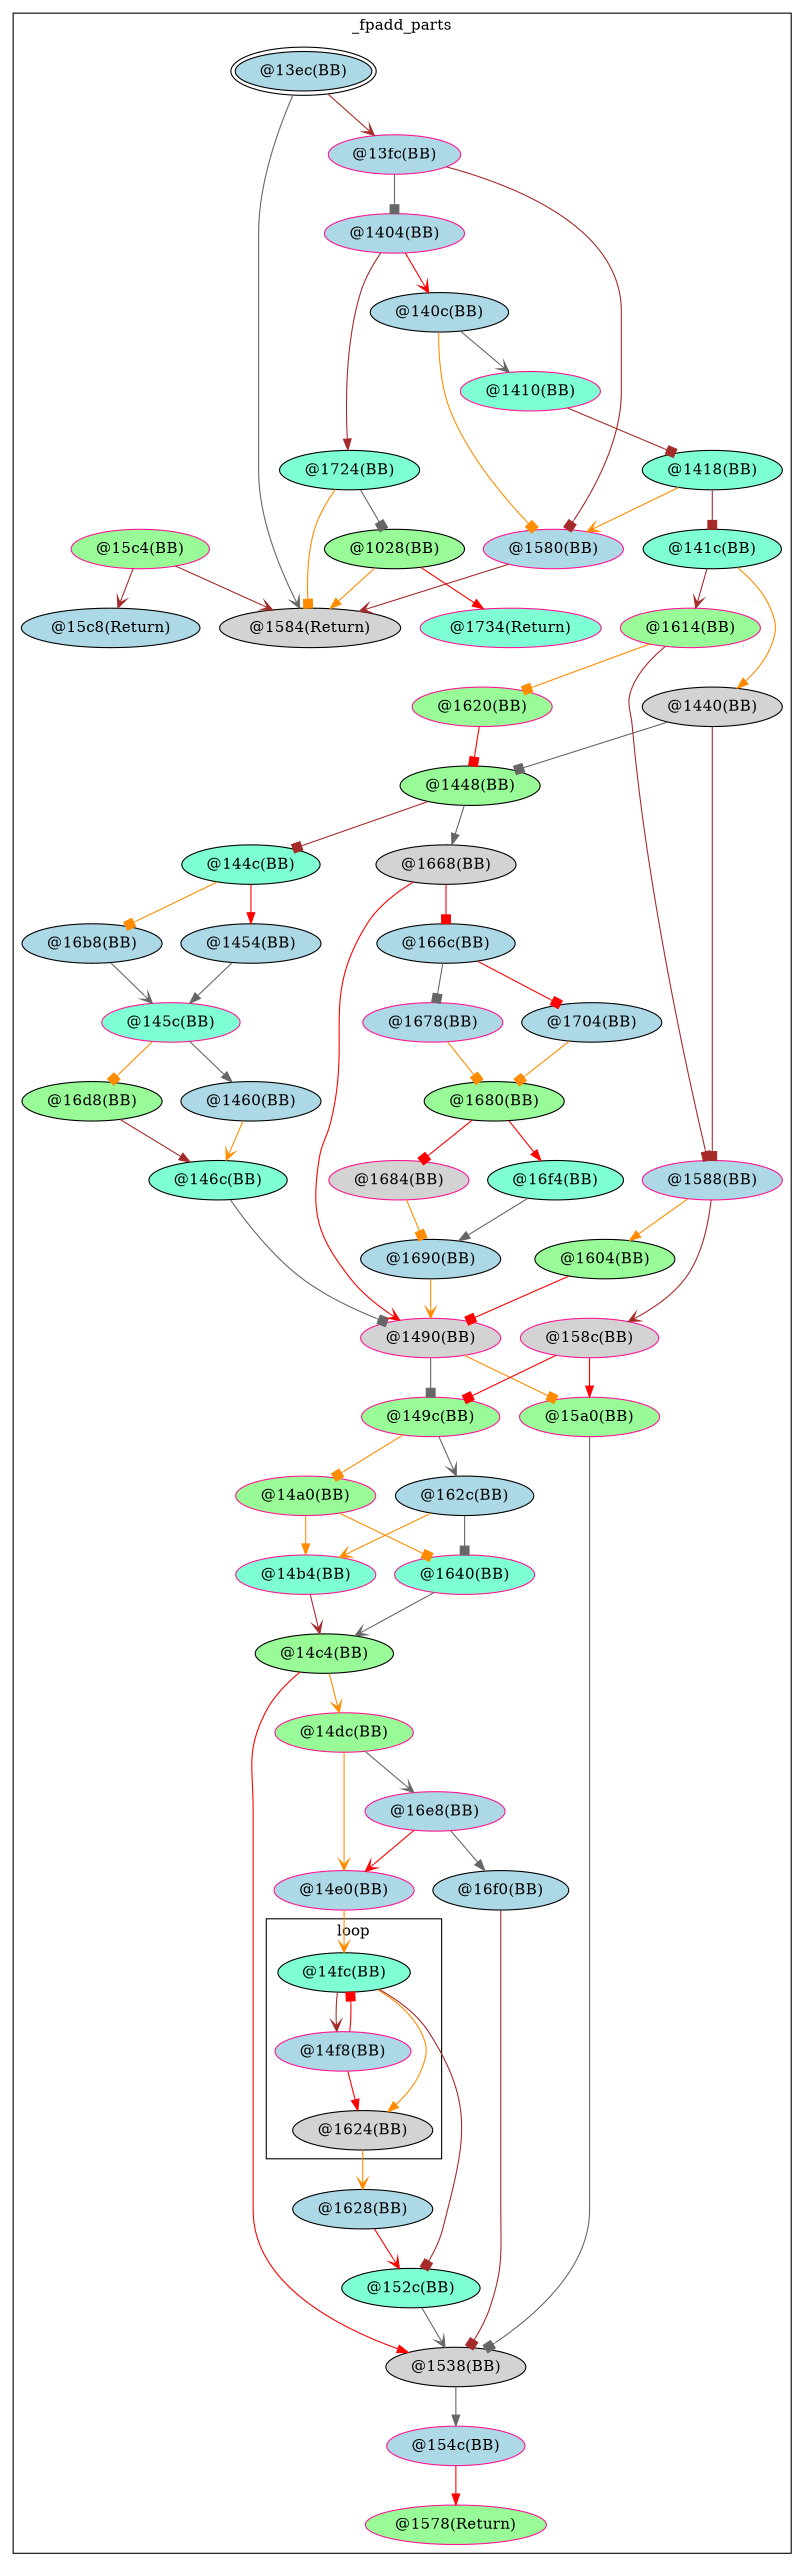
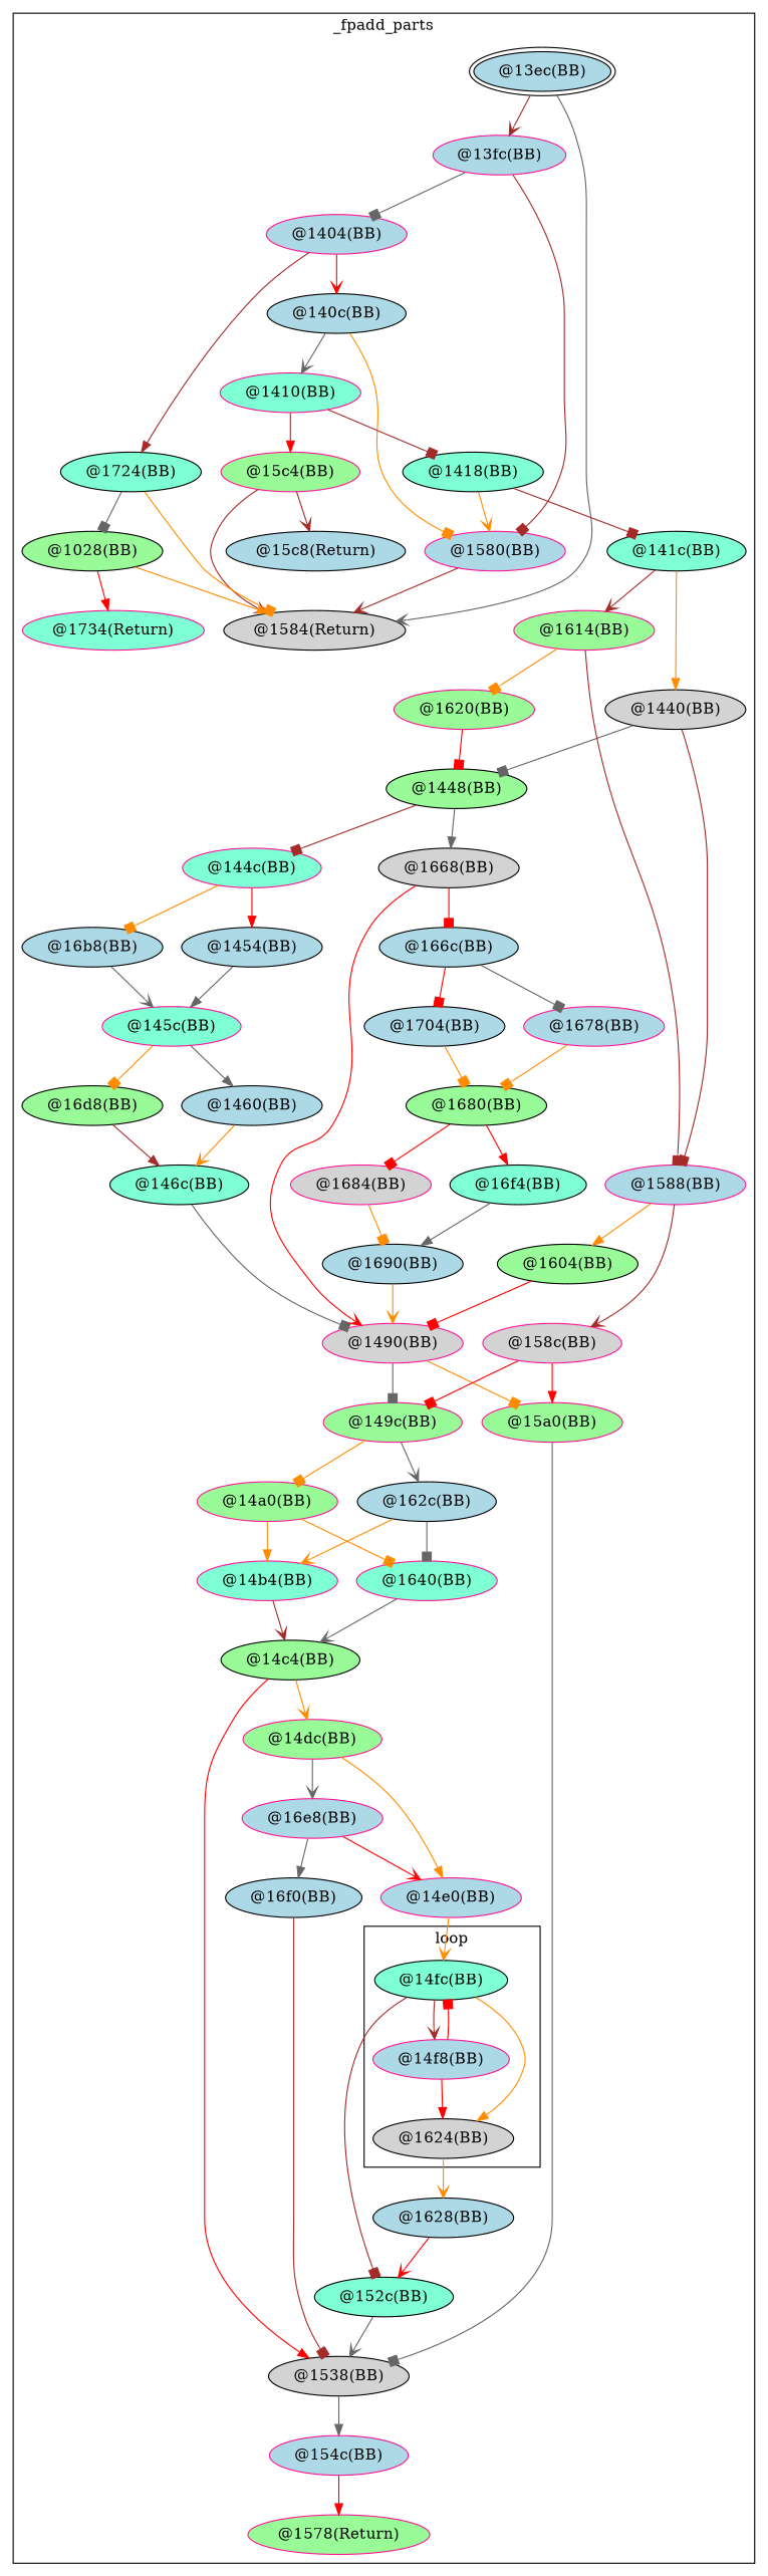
  digraph {
    node [color=black fillcolor=lightblue style=filled]
    edge [arrowhead=box color=darkorange]
    n1 [fillcolor=aquamarine label="@14fc(BB)"]
    n2 [color=deeppink label="@14f8(BB)"]
    n3 [fillcolor=lightgrey label="@1624(BB)"]
    n4 [label="@13ec(BB)" peripheries=2]
    n5 [color=deeppink label="@13fc(BB)"]
    n6 [color=deeppink label="@1404(BB)"]
    n7 [label="@140c(BB)"]
    n8 [color=deeppink fillcolor=aquamarine label="@1410(BB)"]
    n9 [fillcolor=aquamarine label="@1418(BB)"]
    n10 [fillcolor=aquamarine label="@141c(BB)"]
    n11 [fillcolor=lightgrey label="@1440(BB)"]
    n12 [fillcolor=palegreen label="@1448(BB)"]
-   n13 [fillcolor=aquamarine label="@144c(BB)"]
+   n13 [color=deeppink fillcolor=aquamarine label="@144c(BB)"]
    n14 [label="@1454(BB)"]
    n15 [color=deeppink fillcolor=aquamarine label="@145c(BB)"]
    n16 [label="@1460(BB)"]
    n17 [fillcolor=aquamarine label="@146c(BB)"]
    n18 [color=deeppink fillcolor=lightgrey label="@1490(BB)"]
    n19 [color=deeppink fillcolor=palegreen label="@149c(BB)"]
    n20 [color=deeppink fillcolor=palegreen label="@14a0(BB)"]
    n21 [color=deeppink fillcolor=aquamarine label="@14b4(BB)"]
    n22 [fillcolor=palegreen label="@14c4(BB)"]
    n23 [color=deeppink fillcolor=palegreen label="@14dc(BB)"]
    n24 [color=deeppink label="@14e0(BB)"]
    n25 [fillcolor=aquamarine label="@152c(BB)"]
    n26 [fillcolor=lightgrey label="@1538(BB)"]
    n27 [color=deeppink label="@154c(BB)"]
    n28 [color=deeppink fillcolor=palegreen label="@1578(Return)"]
    n29 [color=deeppink label="@1580(BB)"]
    n30 [fillcolor=lightgrey label="@1584(Return)"]
    n31 [color=deeppink label="@1588(BB)"]
    n32 [color=deeppink fillcolor=lightgrey label="@158c(BB)"]
    n33 [color=deeppink fillcolor=palegreen label="@15a0(BB)"]
    n34 [color=deeppink fillcolor=palegreen label="@15c4(BB)"]
    n35 [label="@15c8(Return)"]
    n36 [fillcolor=palegreen label="@1604(BB)"]
    n37 [color=deeppink fillcolor=palegreen label="@1614(BB)"]
    n38 [color=deeppink fillcolor=palegreen label="@1620(BB)"]
    n39 [label="@1628(BB)"]
    n40 [label="@162c(BB)"]
    n41 [color=deeppink fillcolor=aquamarine label="@1640(BB)"]
    n42 [fillcolor=lightgrey label="@1668(BB)"]
    n43 [label="@166c(BB)"]
    n44 [color=deeppink label="@1678(BB)"]
    n45 [fillcolor=palegreen label="@1680(BB)"]
    n46 [color=deeppink fillcolor=lightgrey label="@1684(BB)"]
    n47 [label="@1690(BB)"]
    n48 [label="@16b8(BB)"]
    n49 [fillcolor=palegreen label="@16d8(BB)"]
    n50 [color=deeppink label="@16e8(BB)"]
    n51 [label="@16f0(BB)"]
    n52 [fillcolor=aquamarine label="@16f4(BB)"]
    n53 [label="@1704(BB)"]
    n54 [fillcolor=aquamarine label="@1724(BB)"]
    n55 [fillcolor=palegreen label="@1028(BB)"]
    n56 [color=deeppink fillcolor=aquamarine label="@1734(Return)"]
    subgraph cluster_1 {
      label=_fpadd_parts
      n4
      n5
      n6
      n7
      n8
      n9
      n10
      n11
      n12
      n13
      n14
      n15
      n16
      n17
      n18
      n19
      n20
      n21
      n22
      n23
      n24
      n25
      n26
      n27
      n28
      n29
      n30
      n31
      n32
      n33
      n34
      n35
      n36
      n37
      n38
      n39
      n40
      n41
      n42
      n43
      n44
      n45
      n46
      n47
      n48
      n49
      n50
      n51
      n52
      n53
      n54
      n55
      n56
      subgraph cluster_2 {
        label=loop
        n1
        n2
        n3
      }
    }
    n1 -> n2 [arrowhead=vee color=brown]
    n1 -> n3 [arrowhead=normal]
    n1 -> n25 [color=brown]
    n2 -> n1 [color=red]
    n2 -> n3 [arrowhead=normal color=red]
    n3 -> n39 [arrowhead=vee]
    n4 -> n5 [arrowhead=vee color=brown]
    n4 -> n30 [arrowhead=vee color=gray40]
    n5 -> n6 [color=gray40]
    n5 -> n29 [color=brown]
    n6 -> n7 [arrowhead=vee color=red]
    n6 -> n54 [arrowhead=normal color=brown]
    n7 -> n8 [arrowhead=vee color=gray40]
    n7 -> n29
    n8 -> n9 [color=brown]
+   n8 -> n34 [arrowhead=normal color=red]
    n9 -> n10 [color=brown]
    n9 -> n29 [arrowhead=vee]
    n10 -> n11 [arrowhead=normal]
    n10 -> n37 [arrowhead=vee color=brown]
    n11 -> n12 [color=gray40]
    n11 -> n31 [color=brown]
    n12 -> n13 [color=brown]
    n12 -> n42 [arrowhead=normal color=gray40]
    n13 -> n14 [arrowhead=normal color=red]
    n13 -> n48
    n14 -> n15 [arrowhead=normal color=gray40]
    n15 -> n16 [arrowhead=normal color=gray40]
    n15 -> n49
    n16 -> n17 [arrowhead=vee]
    n17 -> n18 [color=gray40]
    n18 -> n19 [color=gray40]
    n18 -> n33
    n19 -> n20
    n19 -> n40 [arrowhead=vee color=gray40]
    n20 -> n21 [arrowhead=normal]
    n20 -> n41
    n21 -> n22 [arrowhead=vee color=brown]
    n22 -> n23 [arrowhead=vee]
    n22 -> n26 [arrowhead=normal color=red]
-   n23 -> n24 [arrowhead=vee]
+   n23 -> n24 [arrowhead=normal]
    n23 -> n50 [arrowhead=vee color=gray40]
    n24 -> n1 [arrowhead=vee]
    n25 -> n26 [arrowhead=vee color=gray40]
    n26 -> n27 [arrowhead=normal color=gray40]
    n27 -> n28 [arrowhead=normal color=red]
    n29 -> n30 [arrowhead=vee color=brown]
    n31 -> n32 [arrowhead=vee color=brown]
    n31 -> n36 [arrowhead=normal]
    n32 -> n19 [color=red]
    n32 -> n33 [arrowhead=normal color=red]
    n33 -> n26 [color=gray40]
    n34 -> n30 [arrowhead=vee color=brown]
    n34 -> n35 [arrowhead=vee color=brown]
    n36 -> n18 [color=red]
    n37 -> n31 [color=brown]
    n37 -> n38
    n38 -> n12 [color=red]
    n39 -> n25 [arrowhead=vee color=red]
    n40 -> n21 [arrowhead=vee]
    n40 -> n41 [color=gray40]
    n41 -> n22 [arrowhead=vee color=gray40]
    n42 -> n18 [arrowhead=vee color=red]
    n42 -> n43 [color=red]
    n43 -> n44 [color=gray40]
    n43 -> n53 [color=red]
    n44 -> n45
    n45 -> n46 [color=red]
    n45 -> n52 [arrowhead=normal color=red]
    n46 -> n47
    n47 -> n18 [arrowhead=vee]
    n48 -> n15 [arrowhead=vee color=gray40]
    n49 -> n17 [arrowhead=normal color=brown]
    n50 -> n24 [arrowhead=vee color=red]
    n50 -> n51 [arrowhead=normal color=gray40]
    n51 -> n26 [color=brown]
    n52 -> n47 [arrowhead=normal color=gray40]
    n53 -> n45
    n54 -> n30
    n54 -> n55 [color=gray40]
    n55 -> n30 [arrowhead=normal]
    n55 -> n56 [arrowhead=normal color=red]
  }
